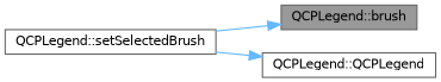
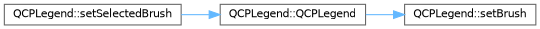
  digraph {
    rankdir=RL
    node [color=grey40 fillcolor=white fontname=Helvetica fontsize=10 shape=box style=filled]
    edge [color=steelblue1 dir=back fontname=Helvetica fontsize=10 labelfontname=Helvetica labelfontsize=10 style=solid]
-   n1 [color=gray40 fillcolor=grey60 fontcolor=black height=0.2 label="QCPLegend::brush" width=0.4]
    n2 [height=0.2 label="QCPLegend::setSelectedBrush" width=0.4]
+   n3 [height=0.2 label="QCPLegend::setBrush" width=0.4]
    n4 [height=0.2 label="QCPLegend::QCPLegend" width=0.4]
-   n1 -> n2
+   n3 -> n4
    n4 -> n2
  }
